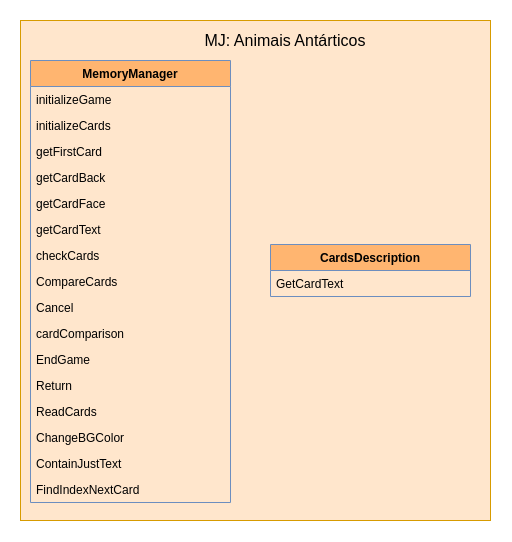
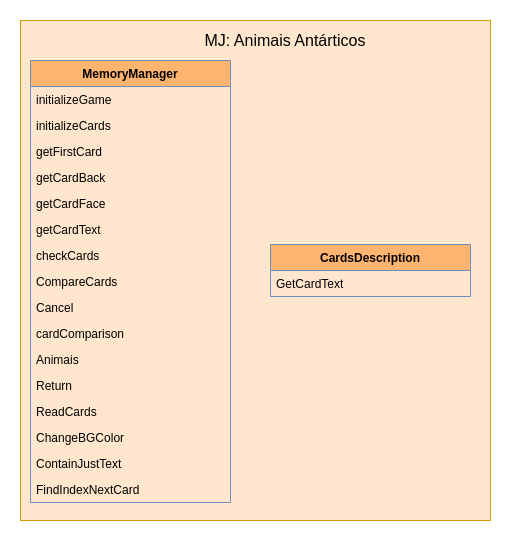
  <mxCell id="0" />
  <mxCell id="1" parent="0" />
  <mxCell id="2" value="" style="rounded=0;whiteSpace=wrap;html=1;fillColor=#ffe6cc;strokeColor=#d79b00;" vertex="1" parent="1"><mxGeometry x="20" y="20" width="470" height="500" as="geometry" /></mxCell>
  <mxCell id="3" value="&lt;font style=&quot;font-size: 16px&quot;&gt;MJ: Animais Antárticos&lt;br&gt;&lt;/font&gt;" style="text;html=1;strokeColor=none;fillColor=none;align=center;verticalAlign=middle;whiteSpace=wrap;rounded=0;" vertex="1" parent="1"><mxGeometry x="188.25" y="30" width="193.5" height="20" as="geometry" /></mxCell>
  <mxCell id="4" value="MemoryManager" style="swimlane;fontStyle=1;align=center;verticalAlign=top;childLayout=stackLayout;horizontal=1;startSize=26;horizontalStack=0;resizeParent=1;resizeParentMax=0;resizeLast=0;collapsible=1;marginBottom=0;fillColor=#FFB570;strokeColor=#6c8ebf;" vertex="1" parent="1"><mxGeometry x="30" y="60" width="200" height="442" as="geometry" /></mxCell>
  <mxCell id="5" value="initializeGame" style="text;strokeColor=none;fillColor=none;align=left;verticalAlign=top;spacingLeft=4;spacingRight=4;overflow=hidden;rotatable=0;points=[[0,0.5],[1,0.5]];portConstraint=eastwest;" vertex="1" parent="4"><mxGeometry y="26" width="200" height="26" as="geometry" /></mxCell>
  <mxCell id="6" value="initializeCards" style="text;strokeColor=none;fillColor=none;align=left;verticalAlign=top;spacingLeft=4;spacingRight=4;overflow=hidden;rotatable=0;points=[[0,0.5],[1,0.5]];portConstraint=eastwest;" vertex="1" parent="4"><mxGeometry y="52" width="200" height="26" as="geometry" /></mxCell>
  <mxCell id="7" value="getFirstCard" style="text;strokeColor=none;fillColor=none;align=left;verticalAlign=top;spacingLeft=4;spacingRight=4;overflow=hidden;rotatable=0;points=[[0,0.5],[1,0.5]];portConstraint=eastwest;" vertex="1" parent="4"><mxGeometry y="78" width="200" height="26" as="geometry" /></mxCell>
  <mxCell id="8" value="getCardBack" style="text;strokeColor=none;fillColor=none;align=left;verticalAlign=top;spacingLeft=4;spacingRight=4;overflow=hidden;rotatable=0;points=[[0,0.5],[1,0.5]];portConstraint=eastwest;" vertex="1" parent="4"><mxGeometry y="104" width="200" height="26" as="geometry" /></mxCell>
  <mxCell id="9" value="getCardFace" style="text;strokeColor=none;fillColor=none;align=left;verticalAlign=top;spacingLeft=4;spacingRight=4;overflow=hidden;rotatable=0;points=[[0,0.5],[1,0.5]];portConstraint=eastwest;" vertex="1" parent="4"><mxGeometry y="130" width="200" height="26" as="geometry" /></mxCell>
  <mxCell id="10" value="getCardText" style="text;strokeColor=none;fillColor=none;align=left;verticalAlign=top;spacingLeft=4;spacingRight=4;overflow=hidden;rotatable=0;points=[[0,0.5],[1,0.5]];portConstraint=eastwest;" vertex="1" parent="4"><mxGeometry y="156" width="200" height="26" as="geometry" /></mxCell>
  <mxCell id="11" value="checkCards" style="text;strokeColor=none;fillColor=none;align=left;verticalAlign=top;spacingLeft=4;spacingRight=4;overflow=hidden;rotatable=0;points=[[0,0.5],[1,0.5]];portConstraint=eastwest;" vertex="1" parent="4"><mxGeometry y="182" width="200" height="26" as="geometry" /></mxCell>
  <mxCell id="12" value="CompareCards" style="text;strokeColor=none;fillColor=none;align=left;verticalAlign=top;spacingLeft=4;spacingRight=4;overflow=hidden;rotatable=0;points=[[0,0.5],[1,0.5]];portConstraint=eastwest;" vertex="1" parent="4"><mxGeometry y="208" width="200" height="26" as="geometry" /></mxCell>
  <mxCell id="13" value="Cancel" style="text;strokeColor=none;fillColor=none;align=left;verticalAlign=top;spacingLeft=4;spacingRight=4;overflow=hidden;rotatable=0;points=[[0,0.5],[1,0.5]];portConstraint=eastwest;" vertex="1" parent="4"><mxGeometry y="234" width="200" height="26" as="geometry" /></mxCell>
  <mxCell id="14" value="cardComparison" style="text;strokeColor=none;fillColor=none;align=left;verticalAlign=top;spacingLeft=4;spacingRight=4;overflow=hidden;rotatable=0;points=[[0,0.5],[1,0.5]];portConstraint=eastwest;" vertex="1" parent="4"><mxGeometry y="260" width="200" height="26" as="geometry" /></mxCell>
- <mxCell id="15" value="EndGame" style="text;strokeColor=none;fillColor=none;align=left;verticalAlign=top;spacingLeft=4;spacingRight=4;overflow=hidden;rotatable=0;points=[[0,0.5],[1,0.5]];portConstraint=eastwest;" vertex="1" parent="4"><mxGeometry y="286" width="200" height="26" as="geometry" /></mxCell>
+ <mxCell id="15" value="Animais" style="text;strokeColor=none;fillColor=none;align=left;verticalAlign=top;spacingLeft=4;spacingRight=4;overflow=hidden;rotatable=0;points=[[0,0.5],[1,0.5]];portConstraint=eastwest;" vertex="1" parent="4"><mxGeometry y="286" width="200" height="26" as="geometry" /></mxCell>
  <mxCell id="16" value="Return" style="text;strokeColor=none;fillColor=none;align=left;verticalAlign=top;spacingLeft=4;spacingRight=4;overflow=hidden;rotatable=0;points=[[0,0.5],[1,0.5]];portConstraint=eastwest;" vertex="1" parent="4"><mxGeometry y="312" width="200" height="26" as="geometry" /></mxCell>
  <mxCell id="17" value="ReadCards" style="text;strokeColor=none;fillColor=none;align=left;verticalAlign=top;spacingLeft=4;spacingRight=4;overflow=hidden;rotatable=0;points=[[0,0.5],[1,0.5]];portConstraint=eastwest;" vertex="1" parent="4"><mxGeometry y="338" width="200" height="26" as="geometry" /></mxCell>
  <mxCell id="18" value="ChangeBGColor" style="text;strokeColor=none;fillColor=none;align=left;verticalAlign=top;spacingLeft=4;spacingRight=4;overflow=hidden;rotatable=0;points=[[0,0.5],[1,0.5]];portConstraint=eastwest;" vertex="1" parent="4"><mxGeometry y="364" width="200" height="26" as="geometry" /></mxCell>
  <mxCell id="19" value="ContainJustText" style="text;strokeColor=none;fillColor=none;align=left;verticalAlign=top;spacingLeft=4;spacingRight=4;overflow=hidden;rotatable=0;points=[[0,0.5],[1,0.5]];portConstraint=eastwest;" vertex="1" parent="4"><mxGeometry y="390" width="200" height="26" as="geometry" /></mxCell>
  <mxCell id="20" value="FindIndexNextCard" style="text;strokeColor=none;fillColor=none;align=left;verticalAlign=top;spacingLeft=4;spacingRight=4;overflow=hidden;rotatable=0;points=[[0,0.5],[1,0.5]];portConstraint=eastwest;" vertex="1" parent="4"><mxGeometry y="416" width="200" height="26" as="geometry" /></mxCell>
  <mxCell id="21" value="CardsDescription" style="swimlane;fontStyle=1;align=center;verticalAlign=top;childLayout=stackLayout;horizontal=1;startSize=26;horizontalStack=0;resizeParent=1;resizeParentMax=0;resizeLast=0;collapsible=1;marginBottom=0;fillColor=#FFB570;strokeColor=#6c8ebf;" vertex="1" parent="1"><mxGeometry x="270" y="244" width="200" height="52" as="geometry" /></mxCell>
  <mxCell id="22" value="GetCardText" style="text;strokeColor=none;fillColor=none;align=left;verticalAlign=top;spacingLeft=4;spacingRight=4;overflow=hidden;rotatable=0;points=[[0,0.5],[1,0.5]];portConstraint=eastwest;" vertex="1" parent="21"><mxGeometry y="26" width="200" height="26" as="geometry" /></mxCell>
